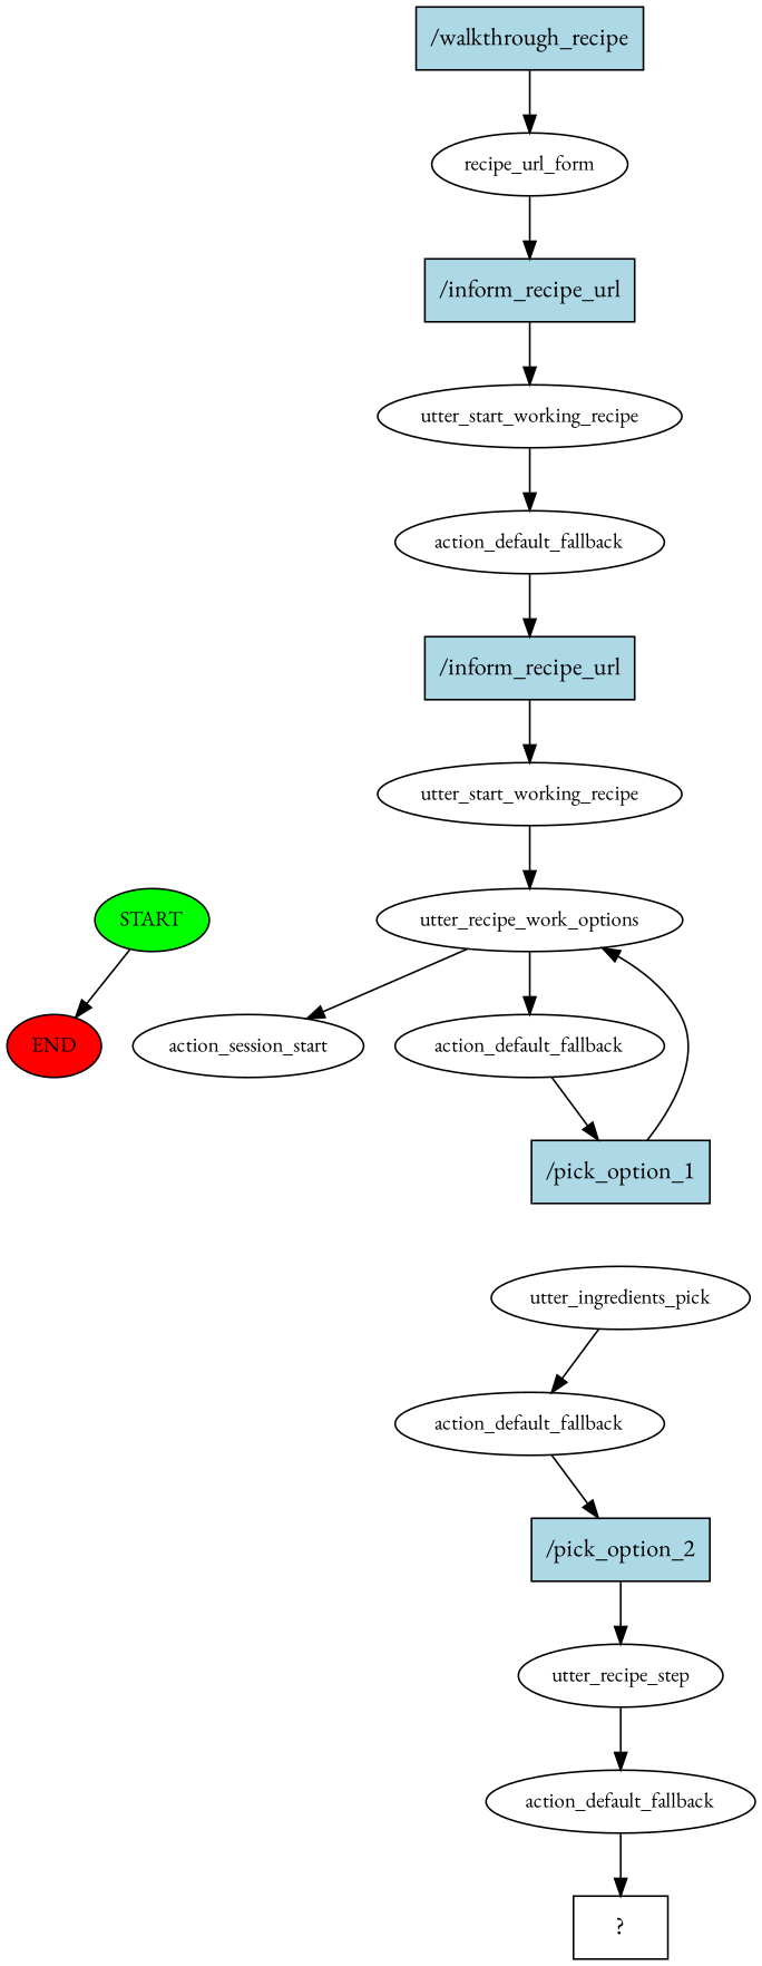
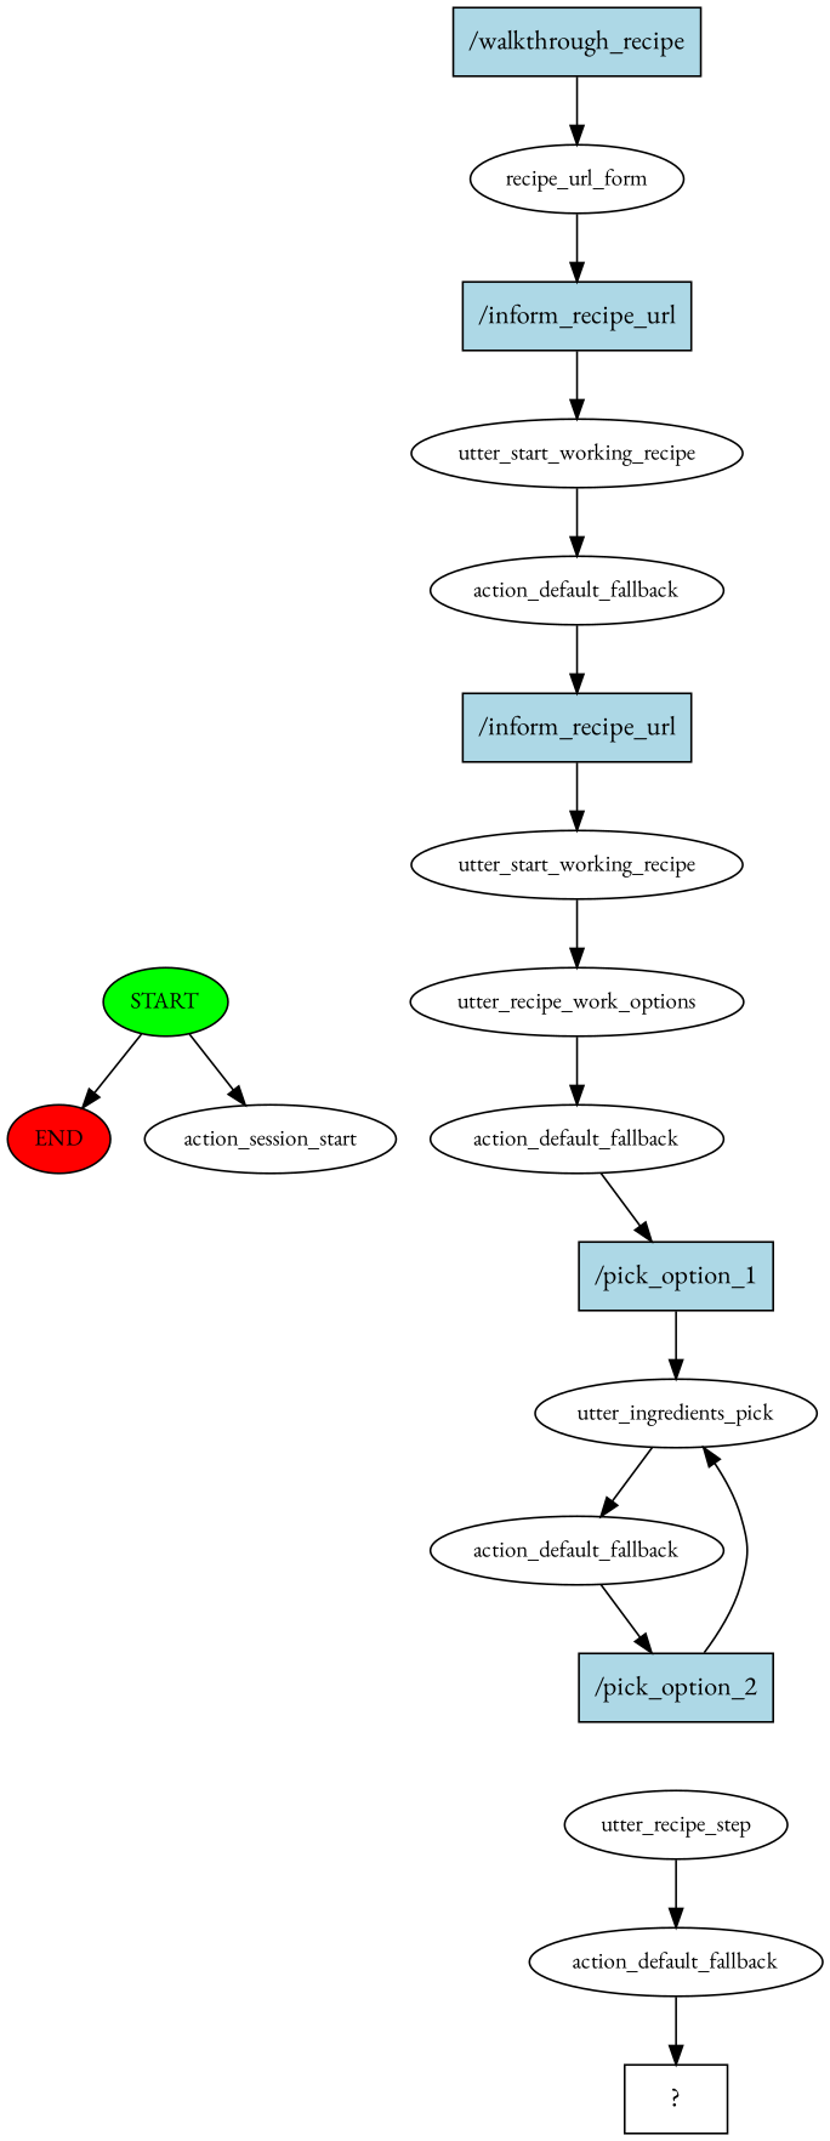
  digraph {
    fontname="EB Garamond"
    node [fontname="EB Garamond" fontsize=12]
    edge [fontname="EB Garamond"]
    n1 [fillcolor=green label=START style=filled]
    n2 [fillcolor=red label=END style=filled]
    n3 [label=action_session_start]
    n4 [fillcolor=lightblue label="/walkthrough_recipe" shape=rect style=filled fontsize=""]
    n5 [label=recipe_url_form]
    n6 [fillcolor=lightblue label="/inform_recipe_url" shape=rect style=filled fontsize=""]
    n7 [label=utter_start_working_recipe]
    n8 [label=action_default_fallback]
    n9 [fillcolor=lightblue label="/inform_recipe_url" shape=rect style=filled fontsize=""]
    n10 [label=utter_start_working_recipe]
    n11 [label=utter_recipe_work_options]
    n12 [label=action_default_fallback]
    n13 [fillcolor=lightblue label="/pick_option_1" shape=rect style=filled fontsize=""]
    n14 [label=utter_ingredients_pick]
    n15 [label=action_default_fallback]
    n16 [fillcolor=lightblue label="/pick_option_2" shape=rect style=filled fontsize=""]
    n17 [label=utter_recipe_step]
    n18 [label=action_default_fallback]
    n19 [label="  ?  " shape=rect fontsize=""]
    n1 -> n2
-   n11 -> n3
+   n1 -> n3
    n4 -> n5
    n5 -> n6
    n6 -> n7
    n7 -> n8
    n8 -> n9
    n9 -> n10
    n10 -> n11
    n11 -> n12
    n12 -> n13
-   n13 -> n11
+   n13 -> n14
    n14 -> n15
    n15 -> n16
-   n16 -> n17
+   n16 -> n14
    n17 -> n18
    n18 -> n19
  }
